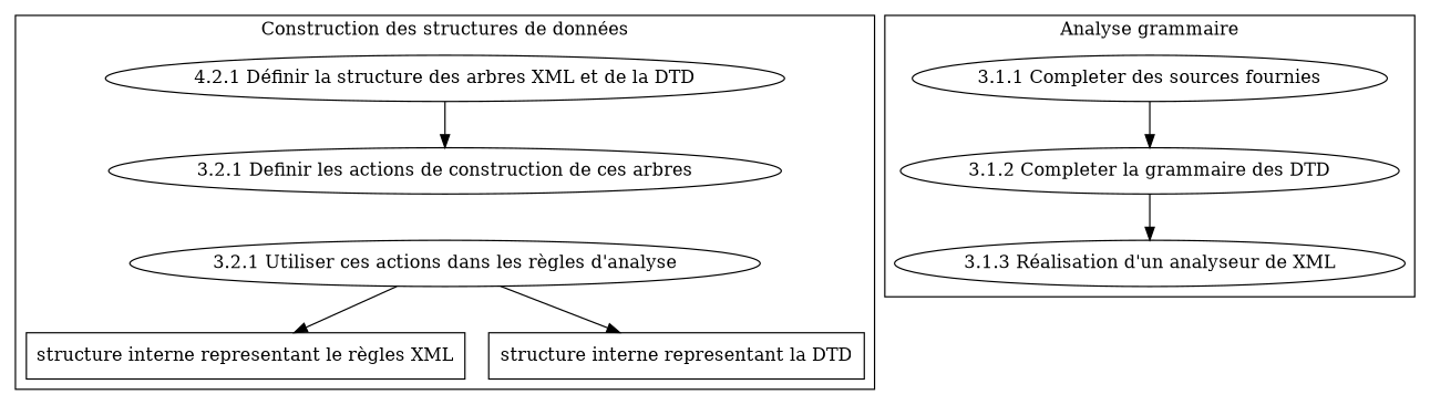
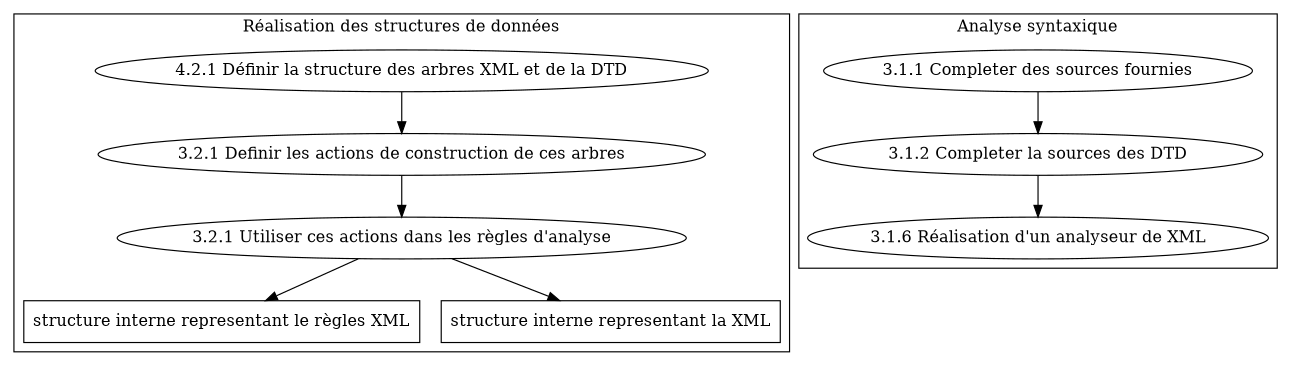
  digraph {
    n1 [label="4.2.1 Définir la structure des arbres XML et de la DTD"]
    n2 [label="3.2.1 Definir les actions de construction de ces arbres"]
    n3 [label="3.2.1 Utiliser ces actions dans les règles d'analyse"]
    n4 [label="structure interne representant le règles XML" shape=box]
-   n5 [label="structure interne representant la DTD" shape=box]
+   n5 [label="structure interne representant la XML" shape=box]
    n6 [label="3.1.1 Completer des sources fournies"]
-   n7 [label="3.1.2 Completer la grammaire des DTD"]
-   n8 [label="3.1.3 Réalisation d'un analyseur de XML"]
+   n7 [label="3.1.2 Completer la sources des DTD"]
+   n8 [label="3.1.6 Réalisation d'un analyseur de XML"]
    subgraph cluster_1 {
-     label="Construction des structures de données"
+     label="Réalisation des structures de données"
      n1
      n2
      n3
      n4
      n5
    }
    subgraph cluster_2 {
-     label="Analyse grammaire"
+     label="Analyse syntaxique"
      n6
      n7
      n8
    }
    subgraph cluster_3 {
      label="Vérification des conditions de validité"
    }
    n1 -> n2
+   n2 -> n3
    n3 -> n4
    n3 -> n5
    n6 -> n7
    n7 -> n8
  }
